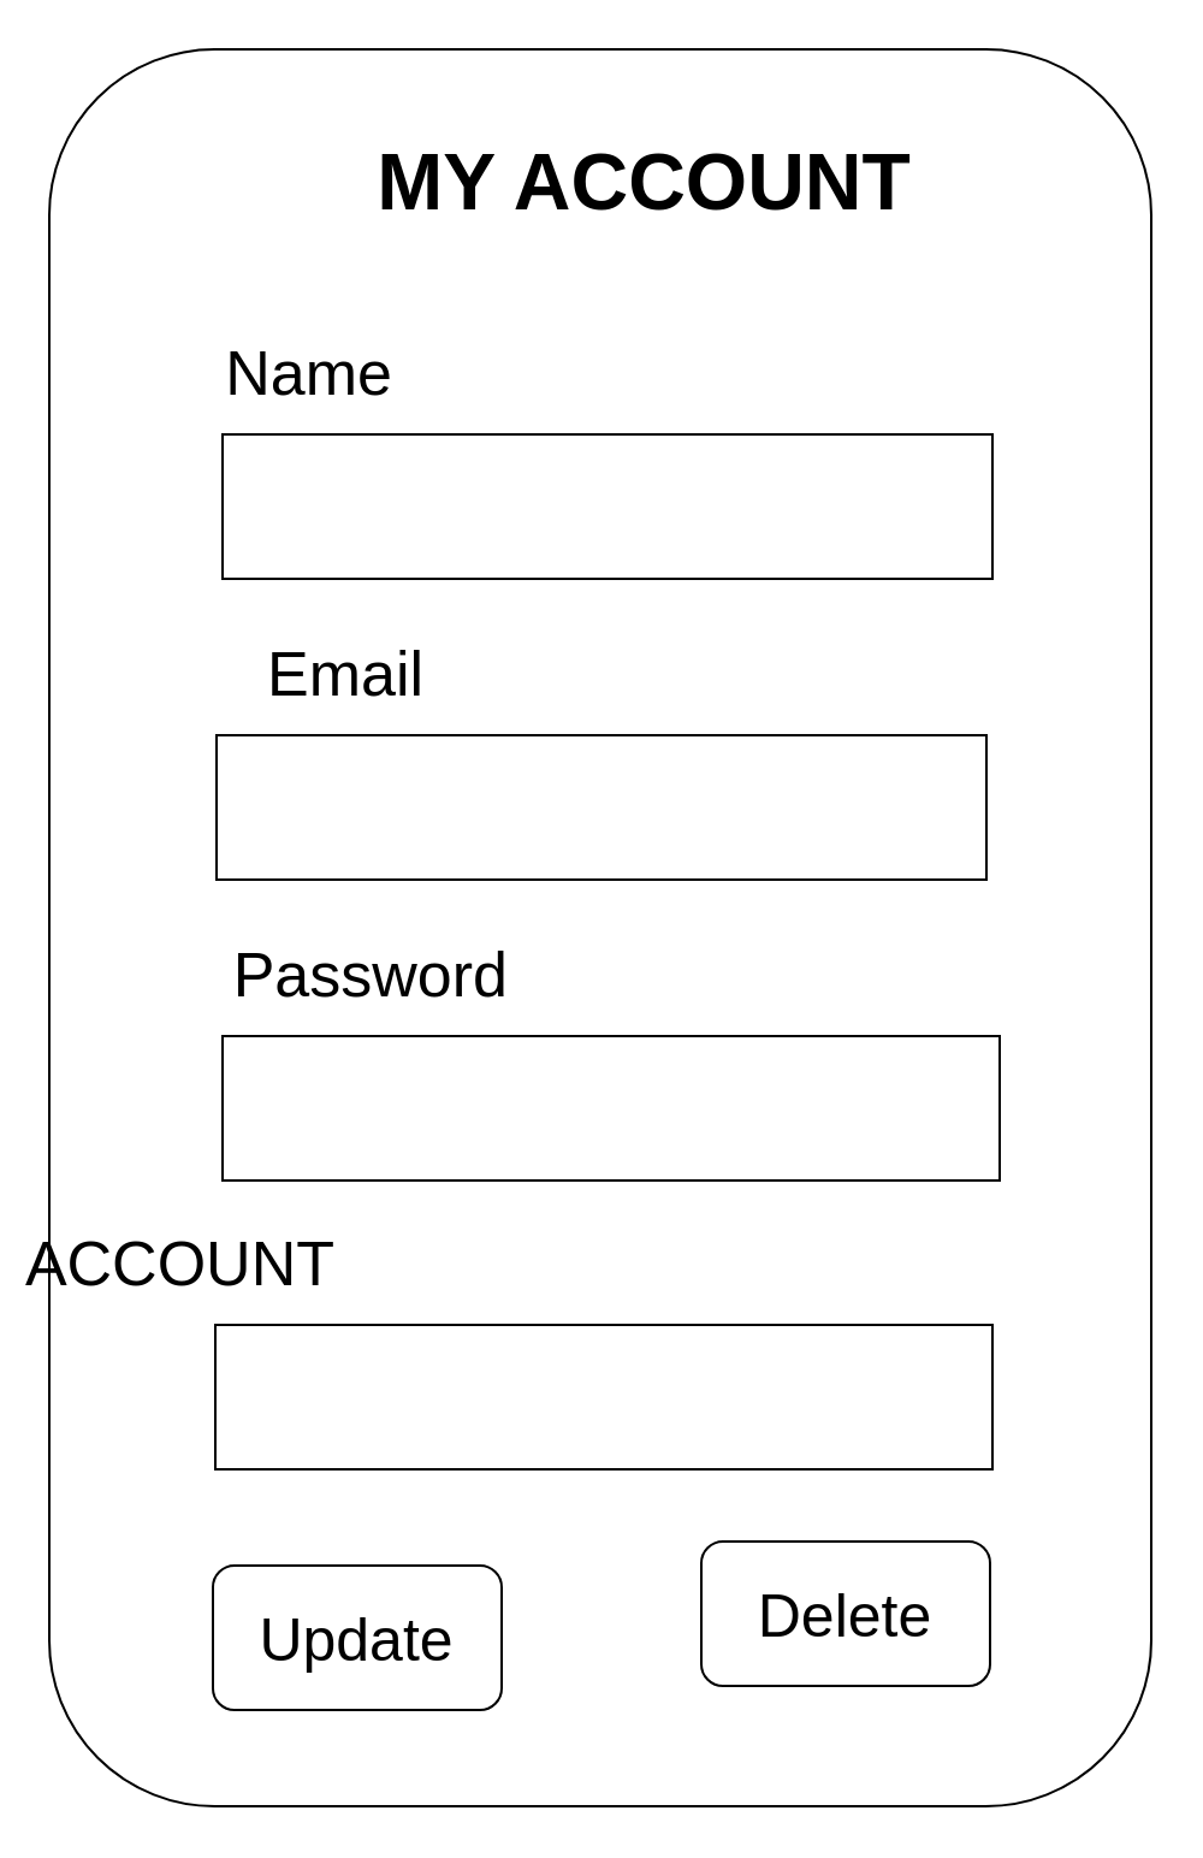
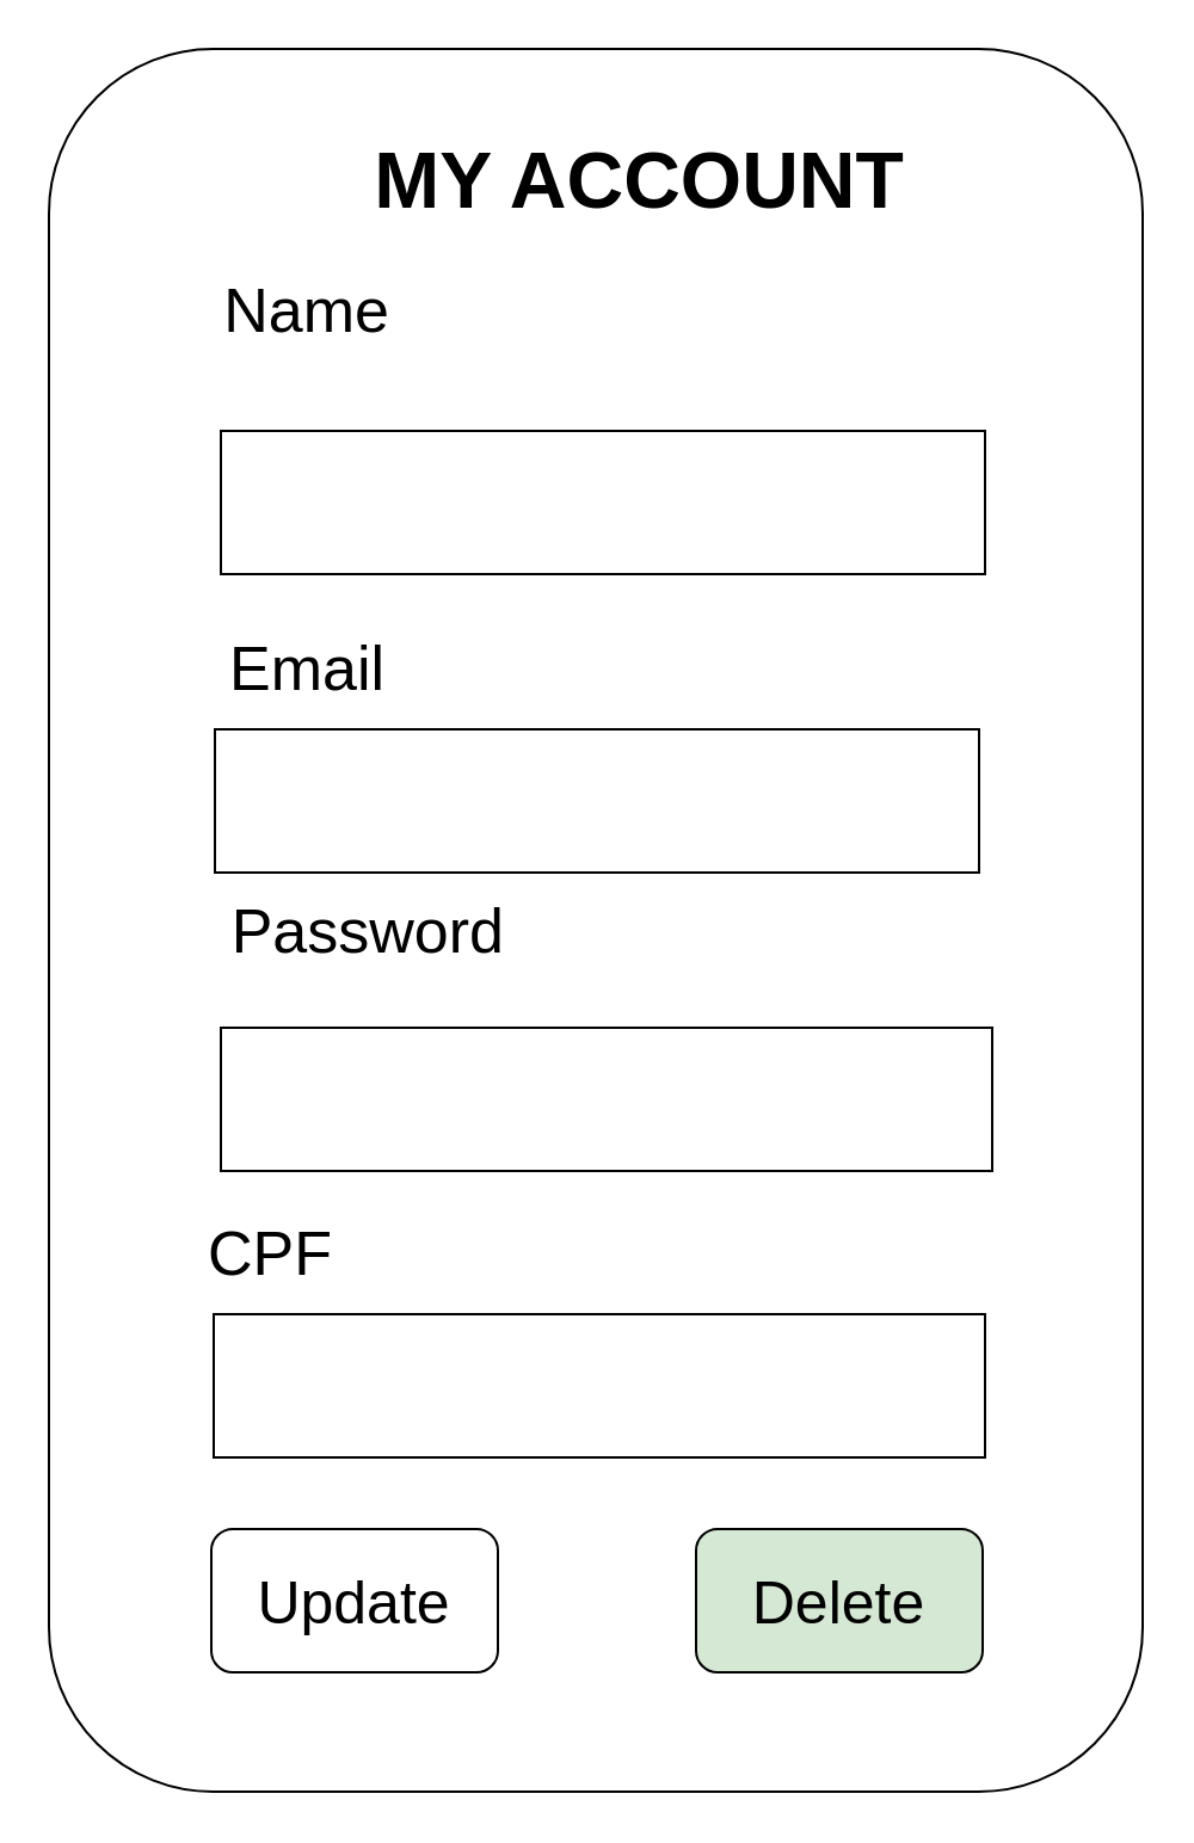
  <mxCell id="0" />
  <mxCell id="1" parent="0" />
  <mxCell id="2" value="" style="rounded=1;whiteSpace=wrap;html=1;" parent="1" vertex="1"><mxGeometry x="20" y="20" width="458" height="730" as="geometry" /></mxCell>
  <mxCell id="3" value="" style="rounded=0;whiteSpace=wrap;html=1;" parent="1" vertex="1"><mxGeometry x="92" y="180" width="320" height="60" as="geometry" /></mxCell>
- <mxCell id="4" value="Update" style="rounded=1;whiteSpace=wrap;html=1;fontSize=25;labelBorderColor=none;" parent="1" vertex="1"><mxGeometry x="88" y="650" width="120" height="60" as="geometry" /></mxCell>
- <mxCell id="5" value="Name" style="text;html=1;strokeColor=none;fillColor=none;align=right;verticalAlign=middle;whiteSpace=wrap;rounded=0;fontSize=26;gradientColor=none;labelPosition=left;verticalLabelPosition=middle;" parent="1" vertex="1"><mxGeometry x="165" y="140" width="220" height="30" as="geometry" /></mxCell>
+ <mxCell id="4" value="Update" style="rounded=1;whiteSpace=wrap;html=1;fontSize=25;labelBorderColor=none;" parent="1" vertex="1"><mxGeometry x="88" y="640" width="120" height="60" as="geometry" /></mxCell>
+ <mxCell id="5" value="Name" style="text;html=1;strokeColor=none;fillColor=none;align=right;verticalAlign=middle;whiteSpace=wrap;rounded=0;fontSize=26;gradientColor=none;labelPosition=left;verticalLabelPosition=middle;" parent="1" vertex="1"><mxGeometry x="165" y="115" width="220" height="30" as="geometry" /></mxCell>
  <mxCell id="6" value="MY ACCOUNT" style="text;html=1;strokeColor=none;fillColor=none;align=center;verticalAlign=middle;whiteSpace=wrap;rounded=0;fontSize=33;fontStyle=1" parent="1" vertex="1"><mxGeometry x="86" y="60" width="362.5" height="30" as="geometry" /></mxCell>
- <mxCell id="7" value="Delete" style="rounded=1;whiteSpace=wrap;html=1;fontSize=25;labelBorderColor=none;" parent="1" vertex="1"><mxGeometry x="291" y="640" width="120" height="60" as="geometry" /></mxCell>
+ <mxCell id="7" value="Delete" style="rounded=1;whiteSpace=wrap;html=1;fontSize=25;labelBorderColor=none;fillColor=#d5e8d4;" parent="1" vertex="1"><mxGeometry x="291" y="640" width="120" height="60" as="geometry" /></mxCell>
  <mxCell id="8" value="" style="rounded=0;whiteSpace=wrap;html=1;" parent="1" vertex="1"><mxGeometry x="89.5" y="305" width="320" height="60" as="geometry" /></mxCell>
- <mxCell id="9" value="Email" style="text;html=1;strokeColor=none;fillColor=none;align=right;verticalAlign=middle;whiteSpace=wrap;rounded=0;fontSize=26;gradientColor=none;labelPosition=left;verticalLabelPosition=middle;" parent="1" vertex="1"><mxGeometry x="177.5" y="265" width="220" height="30" as="geometry" /></mxCell>
+ <mxCell id="9" value="Email" style="text;html=1;strokeColor=none;fillColor=none;align=right;verticalAlign=middle;whiteSpace=wrap;rounded=0;fontSize=26;gradientColor=none;labelPosition=left;verticalLabelPosition=middle;" parent="1" vertex="1"><mxGeometry x="162.5" y="265" width="220" height="30" as="geometry" /></mxCell>
  <mxCell id="10" value="" style="rounded=0;whiteSpace=wrap;html=1;" parent="1" vertex="1"><mxGeometry x="92" y="430" width="323" height="60" as="geometry" /></mxCell>
- <mxCell id="11" value="Password" style="text;html=1;strokeColor=none;fillColor=none;align=right;verticalAlign=middle;whiteSpace=wrap;rounded=0;fontSize=26;gradientColor=none;labelPosition=left;verticalLabelPosition=middle;" parent="1" vertex="1"><mxGeometry x="213" y="390" width="220" height="30" as="geometry" /></mxCell>
+ <mxCell id="11" value="Password" style="text;html=1;strokeColor=none;fillColor=none;align=right;verticalAlign=middle;whiteSpace=wrap;rounded=0;fontSize=26;gradientColor=none;labelPosition=left;verticalLabelPosition=middle;" parent="1" vertex="1"><mxGeometry x="213" y="375" width="220" height="30" as="geometry" /></mxCell>
  <mxCell id="12" value="" style="rounded=0;whiteSpace=wrap;html=1;" parent="1" vertex="1"><mxGeometry x="89" y="550" width="323" height="60" as="geometry" /></mxCell>
- <mxCell id="13" value="ACCOUNT" style="text;html=1;strokeColor=none;fillColor=none;align=right;verticalAlign=middle;whiteSpace=wrap;rounded=0;fontSize=26;gradientColor=none;labelPosition=left;verticalLabelPosition=middle;" parent="1" vertex="1"><mxGeometry x="141" y="510" width="220" height="30" as="geometry" /></mxCell>
+ <mxCell id="13" value="CPF" style="text;html=1;strokeColor=none;fillColor=none;align=right;verticalAlign=middle;whiteSpace=wrap;rounded=0;fontSize=26;gradientColor=none;labelPosition=left;verticalLabelPosition=middle;" parent="1" vertex="1"><mxGeometry x="141" y="510" width="220" height="30" as="geometry" /></mxCell>
